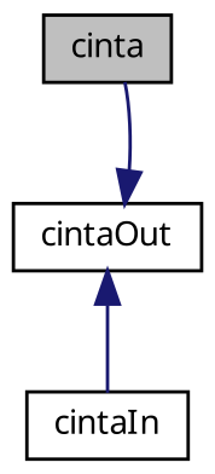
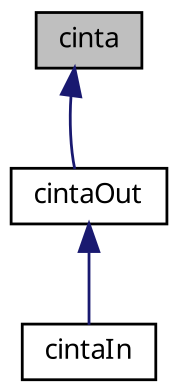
  digraph {
    fontname="Noto Sans"
    node [color=black fillcolor=white fontname="Noto Sans" fontsize=10 shape=record style=filled]
    edge [color=midnightblue dir=back fontname="Noto Sans" fontsize=10 labelfontname=Helvetica labelfontsize=10 style=solid]
    n1 [fillcolor=grey75 fontcolor=black height=0.2 label=cinta width=0.4]
    n2 [height=0.2 label=cintaOut width=0.4]
    n3 [height=0.2 label=cintaIn width=0.4]
-   n2 -> n1
+   n1 -> n2
    n2 -> n3
  }
